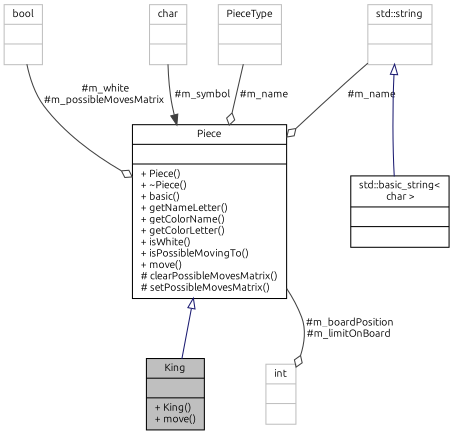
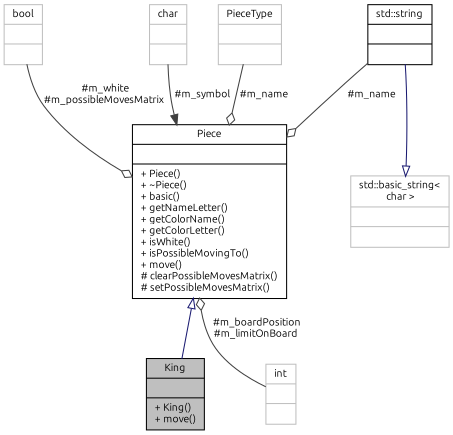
  digraph {
    fontname=Ubuntu
    node [color=grey75 fillcolor=white fontname=Ubuntu fontsize=10 shape=record style=filled]
    edge [color=grey25 fontname=Ubuntu fontsize=10 labelfontname=Helvetica labelfontsize=10 style=solid arrowhead=odiamond]
    n1 [color=black fillcolor=grey75 fontcolor=black height=0.2 label="{King\n||+ King()\l+ move()\l}" width=0.4]
    n2 [color=black height=0.2 label="{Piece\n||+ Piece()\l+ ~Piece()\l+ basic()\l+ getNameLetter()\l+ getColorName()\l+ getColorLetter()\l+ isWhite()\l+ isPossibleMovingTo()\l+ move()\l# clearPossibleMovesMatrix()\l# setPossibleMovesMatrix()\l}" width=0.4]
    n3 [height=0.2 label="{char\n||}" width=0.4]
    n4 [height=0.2 label="{int\n||}" width=0.4]
    n5 [height=0.2 label="{bool\n||}" width=0.4]
-   n6 [height=0.2 label="{std::string\n||}" width=0.4]
-   n7 [color=black height=0.2 label="{std::basic_string\<\l char \>\n||}" width=0.4]
+   n6 [color=black height=0.2 label="{std::string\n||}" width=0.4]
+   n7 [height=0.2 label="{std::basic_string\<\l char \>\n||}" width=0.4]
    n8 [height=0.2 label="{PieceType\n||}" width=0.4]
    n2 -> n1 [arrowtail=onormal color=midnightblue dir=back arrowhead=""]
    n3 -> n2 [arrowhead=normal label=" #m_symbol"]
-   n2 -> n4 [label=" #m_boardPosition\n#m_limitOnBoard"]
+   n4 -> n2 [label=" #m_boardPosition\n#m_limitOnBoard"]
    n5 -> n2 [label=" #m_white\n#m_possibleMovesMatrix"]
    n6 -> n2 [label=" #m_name"]
-   n6 -> n7 [arrowtail=onormal color=midnightblue dir=back arrowhead=""]
+   n7 -> n6 [arrowtail=onormal color=midnightblue dir=back arrowhead=""]
    n8 -> n2 [label=" #m_name"]
  }
